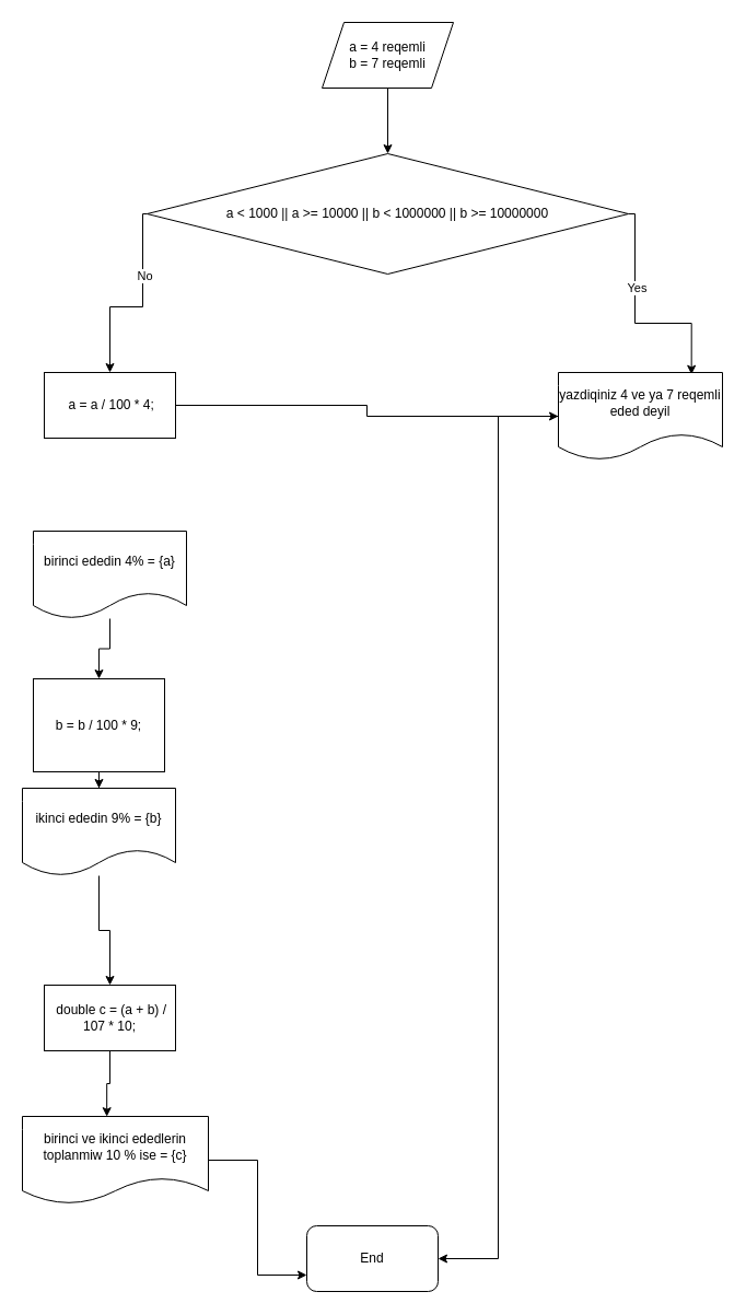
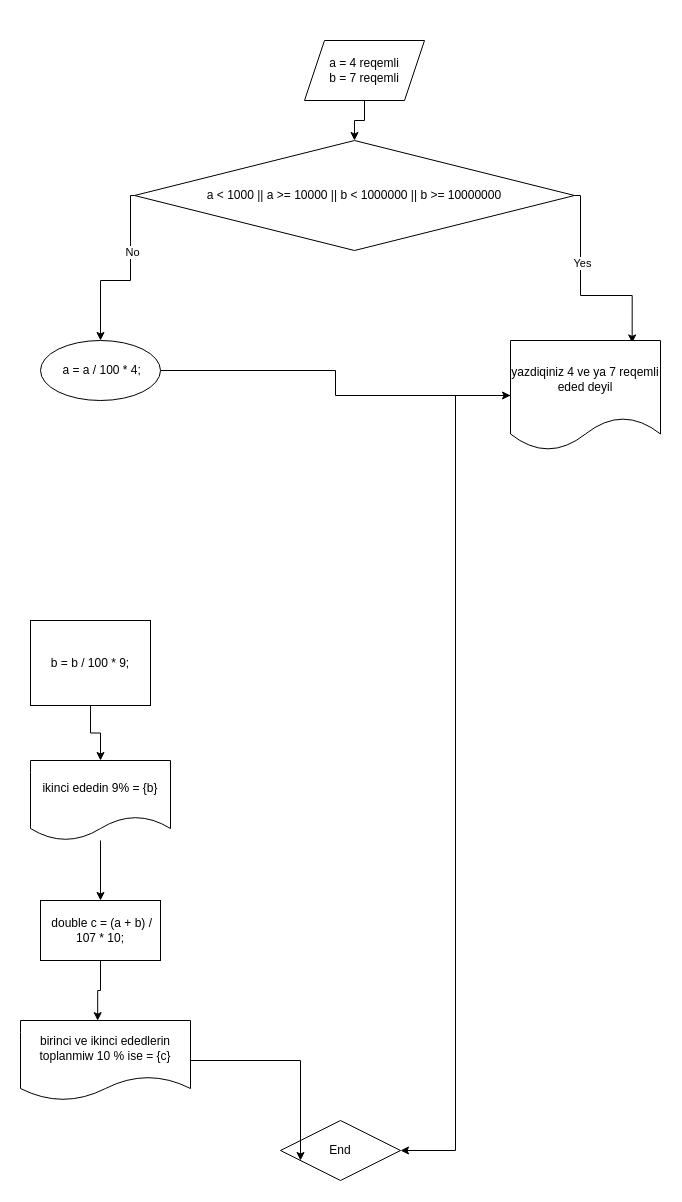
  <mxCell id="0" />
  <mxCell id="1" parent="0" />
- <mxCell id="2" value="End" style="rounded=1;whiteSpace=wrap;html=1;" vertex="1" parent="1"><mxGeometry x="280" y="1120" width="120" height="60" as="geometry" /></mxCell>
+ <mxCell id="2" value="End" style="rhombus;whiteSpace=wrap;html=1;" vertex="1" parent="1"><mxGeometry x="280" y="1120" width="120" height="60" as="geometry" /></mxCell>
  <mxCell id="3" style="edgeStyle=orthogonalEdgeStyle;rounded=0;orthogonalLoop=1;jettySize=auto;html=1;entryX=0.5;entryY=0;entryDx=0;entryDy=0;" edge="1" parent="1" source="4" target="9"><mxGeometry relative="1" as="geometry" /></mxCell>
- <mxCell id="4" value="a = 4 reqemli&lt;br&gt;b = 7 reqemli" style="shape=parallelogram;perimeter=parallelogramPerimeter;whiteSpace=wrap;html=1;fixedSize=1;" vertex="1" parent="1"><mxGeometry x="294" y="20" width="120" height="60" as="geometry" /></mxCell>
+ <mxCell id="4" value="a = 4 reqemli&lt;br&gt;b = 7 reqemli" style="shape=parallelogram;perimeter=parallelogramPerimeter;whiteSpace=wrap;html=1;fixedSize=1;" vertex="1" parent="1"><mxGeometry x="304" y="40" width="120" height="60" as="geometry" /></mxCell>
  <mxCell id="5" style="edgeStyle=orthogonalEdgeStyle;rounded=0;orthogonalLoop=1;jettySize=auto;html=1;entryX=0.811;entryY=0.022;entryDx=0;entryDy=0;entryPerimeter=0;" edge="1" parent="1" source="9" target="11"><mxGeometry relative="1" as="geometry"><Array as="points"><mxPoint x="580" y="195" /><mxPoint x="580" y="295" /><mxPoint x="632" y="295" /></Array></mxGeometry></mxCell>
  <mxCell id="6" value="Yes" style="edgeLabel;html=1;align=center;verticalAlign=middle;resizable=0;points=[];" vertex="1" connectable="0" parent="5"><mxGeometry x="-0.29" y="1" relative="1" as="geometry"><mxPoint as="offset" /></mxGeometry></mxCell>
  <mxCell id="7" style="edgeStyle=orthogonalEdgeStyle;rounded=0;orthogonalLoop=1;jettySize=auto;html=1;entryX=0.5;entryY=0;entryDx=0;entryDy=0;" edge="1" parent="1" source="9" target="13"><mxGeometry relative="1" as="geometry"><Array as="points"><mxPoint x="130" y="195" /><mxPoint x="130" y="280" /><mxPoint x="100" y="280" /></Array></mxGeometry></mxCell>
  <mxCell id="8" value="No" style="edgeLabel;html=1;align=center;verticalAlign=middle;resizable=0;points=[];" vertex="1" connectable="0" parent="7"><mxGeometry x="-0.334" y="1" relative="1" as="geometry"><mxPoint as="offset" /></mxGeometry></mxCell>
  <mxCell id="9" value="a &amp;lt; 1000 || a &amp;gt;= 10000 || b &amp;lt; 1000000 || b &amp;gt;= 10000000" style="rhombus;whiteSpace=wrap;html=1;" vertex="1" parent="1"><mxGeometry x="134" y="140" width="440" height="110" as="geometry" /></mxCell>
  <mxCell id="10" style="edgeStyle=orthogonalEdgeStyle;rounded=0;orthogonalLoop=1;jettySize=auto;html=1;entryX=1;entryY=0.5;entryDx=0;entryDy=0;" edge="1" parent="1" source="11" target="2"><mxGeometry relative="1" as="geometry"><mxPoint x="580" y="950" as="targetPoint" /></mxGeometry></mxCell>
- <mxCell id="11" value="yazdiqiniz 4 ve ya 7 reqemli eded deyil" style="shape=document;whiteSpace=wrap;html=1;boundedLbl=1;" vertex="1" parent="1"><mxGeometry x="510" y="340" width="150" height="80" as="geometry" /></mxCell>
+ <mxCell id="11" value="yazdiqiniz 4 ve ya 7 reqemli eded deyil" style="shape=document;whiteSpace=wrap;html=1;boundedLbl=1;" vertex="1" parent="1"><mxGeometry x="510" y="340" width="150" height="110" as="geometry" /></mxCell>
  <mxCell id="12" style="edgeStyle=orthogonalEdgeStyle;rounded=0;orthogonalLoop=1;jettySize=auto;html=1;" edge="1" parent="1" source="13" target="11"><mxGeometry relative="1" as="geometry" /></mxCell>
- <mxCell id="13" value="&amp;nbsp;a = a / 100 * 4;" style="rounded=0;whiteSpace=wrap;html=1;" vertex="1" parent="1"><mxGeometry x="40" y="340" width="120" height="60" as="geometry" /></mxCell>
+ <mxCell id="13" value="&amp;nbsp;a = a / 100 * 4;" style="ellipse;whiteSpace=wrap;html=1;" vertex="1" parent="1"><mxGeometry x="40" y="340" width="120" height="60" as="geometry" /></mxCell>
  <mxCell id="14" style="edgeStyle=orthogonalEdgeStyle;rounded=0;orthogonalLoop=1;jettySize=auto;html=1;entryX=0;entryY=0.75;entryDx=0;entryDy=0;" edge="1" parent="1" source="15" target="2"><mxGeometry relative="1" as="geometry" /></mxCell>
  <mxCell id="15" value="birinci ve ikinci ededlerin toplanmiw 10 % ise = {c}" style="shape=document;whiteSpace=wrap;html=1;boundedLbl=1;" vertex="1" parent="1"><mxGeometry x="20" y="1020" width="170" height="80" as="geometry" /></mxCell>
- <mxCell id="16" style="edgeStyle=orthogonalEdgeStyle;rounded=0;orthogonalLoop=1;jettySize=auto;html=1;" edge="1" parent="1" source="17" target="19"><mxGeometry relative="1" as="geometry" /></mxCell>
- <mxCell id="17" value="birinci ededin 4% = {a}" style="shape=document;whiteSpace=wrap;html=1;boundedLbl=1;" vertex="1" parent="1"><mxGeometry x="30" y="485" width="140" height="80" as="geometry" /></mxCell>
  <mxCell id="18" style="edgeStyle=orthogonalEdgeStyle;rounded=0;orthogonalLoop=1;jettySize=auto;html=1;entryX=0.5;entryY=0;entryDx=0;entryDy=0;" edge="1" parent="1" source="19" target="21"><mxGeometry relative="1" as="geometry" /></mxCell>
  <mxCell id="19" value="b = b / 100 * 9;" style="rounded=0;whiteSpace=wrap;html=1;" vertex="1" parent="1"><mxGeometry x="30" y="620" width="120" height="85" as="geometry" /></mxCell>
  <mxCell id="20" style="edgeStyle=orthogonalEdgeStyle;rounded=0;orthogonalLoop=1;jettySize=auto;html=1;entryX=0.5;entryY=0;entryDx=0;entryDy=0;" edge="1" parent="1" source="21" target="23"><mxGeometry relative="1" as="geometry" /></mxCell>
- <mxCell id="21" value="ikinci ededin 9% = {b}" style="shape=document;whiteSpace=wrap;html=1;boundedLbl=1;" vertex="1" parent="1"><mxGeometry x="20" y="720" width="140" height="80" as="geometry" /></mxCell>
+ <mxCell id="21" value="ikinci ededin 9% = {b}" style="shape=document;whiteSpace=wrap;html=1;boundedLbl=1;" vertex="1" parent="1"><mxGeometry x="30" y="760" width="140" height="80" as="geometry" /></mxCell>
  <mxCell id="22" style="edgeStyle=orthogonalEdgeStyle;rounded=0;orthogonalLoop=1;jettySize=auto;html=1;entryX=0.454;entryY=0.002;entryDx=0;entryDy=0;entryPerimeter=0;" edge="1" parent="1" source="23" target="15"><mxGeometry relative="1" as="geometry" /></mxCell>
  <mxCell id="23" value="&amp;nbsp;double c = (a + b) / 107 * 10;" style="rounded=0;whiteSpace=wrap;html=1;" vertex="1" parent="1"><mxGeometry x="40" y="900" width="120" height="60" as="geometry" /></mxCell>
